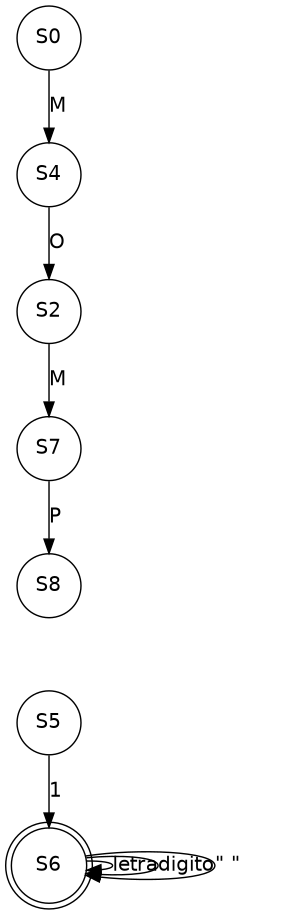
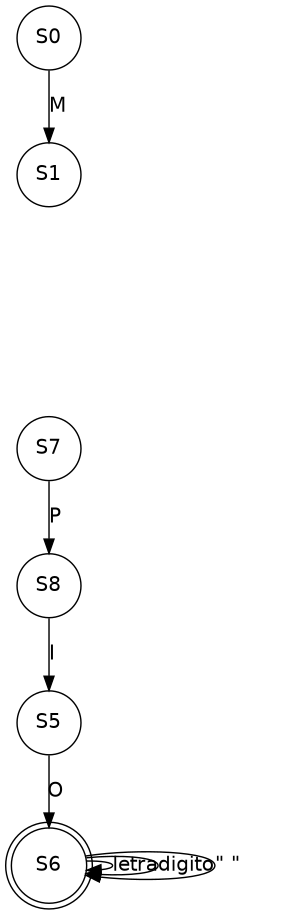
  digraph {
    fontname="DejaVu Sans"
    rankdir=TB
    node [fontname="DejaVu Sans" shape=circle]
    edge [fontname="DejaVu Sans"]
    n1 [label=S0]
-   n2 [label=S4]
-   n3 [label=S2]
+   n2 [label=S1]
    n4 [label=S7]
    n5 [label=S8]
    n6 [label=S5]
    n7 [label=S6 shape=doublecircle]
    n1 -> n2 [label=M]
-   n2 -> n3 [label=O]
-   n3 -> n4 [label=M]
    n4 -> n5 [label=P]
-   n6 -> n7 [label=1]
+   n5 -> n6 [label=I]
+   n6 -> n7 [label=O]
    n7 -> n7 [label=letra]
    n7 -> n7 [label=digito]
    n7 -> n7 [label="\" \""]
  }
